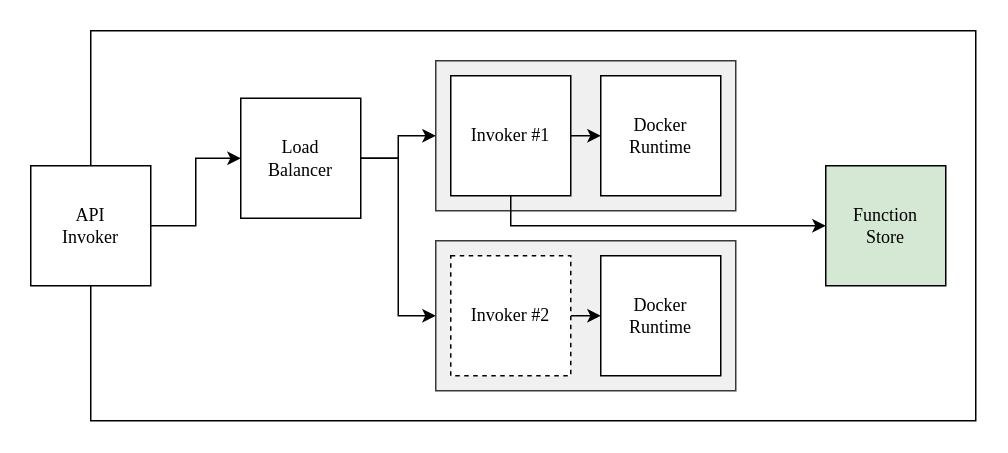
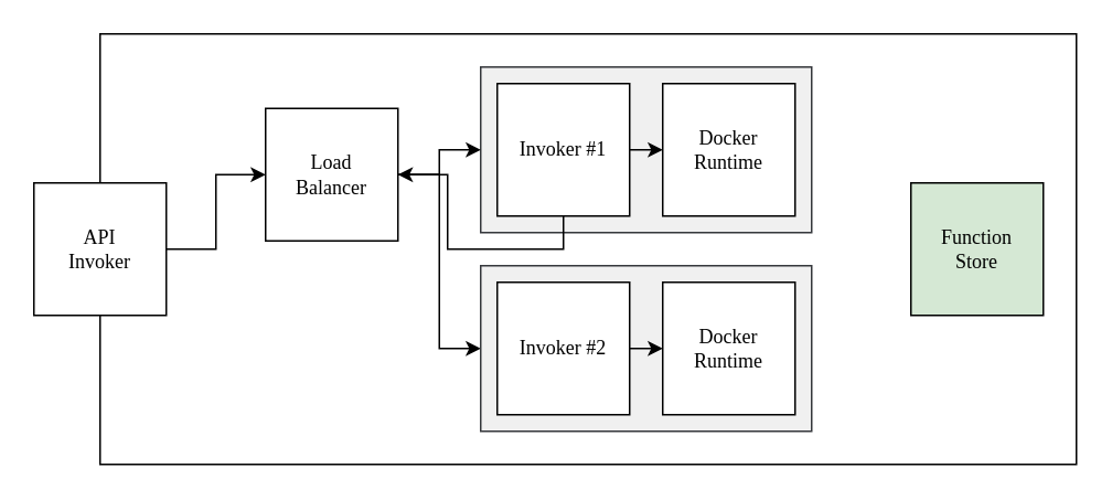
  <mxCell id="0" />
  <mxCell id="1" parent="0" />
  <mxCell id="2" value="" style="rounded=0;whiteSpace=wrap;html=1;fontFamily=Linux Biolinum O;" parent="1" vertex="1"><mxGeometry x="60" y="20" width="590" height="260" as="geometry" /></mxCell>
  <mxCell id="3" value="" style="rounded=0;whiteSpace=wrap;html=1;strokeColor=#36393d;fillColor=#f0f0f0;fontFamily=Linux Biolinum O;" parent="1" vertex="1"><mxGeometry x="290" y="40" width="200" height="100" as="geometry" /></mxCell>
  <mxCell id="4" style="edgeStyle=orthogonalEdgeStyle;rounded=0;orthogonalLoop=1;jettySize=auto;html=1;entryX=0;entryY=0.5;entryDx=0;entryDy=0;fontFamily=Linux Biolinum O;" parent="1" source="5" target="8" edge="1"><mxGeometry relative="1" as="geometry" /></mxCell>
  <mxCell id="5" value="&lt;div&gt;API&lt;/div&gt;&lt;div&gt;Invoker&lt;br&gt;&lt;/div&gt;" style="whiteSpace=wrap;html=1;aspect=fixed;fontFamily=Linux Biolinum O;" parent="1" vertex="1"><mxGeometry x="20" y="110" width="80" height="80" as="geometry" /></mxCell>
  <mxCell id="6" style="edgeStyle=orthogonalEdgeStyle;rounded=0;orthogonalLoop=1;jettySize=auto;html=1;exitX=1;exitY=0.5;exitDx=0;exitDy=0;entryX=0;entryY=0.5;entryDx=0;entryDy=0;fontFamily=Linux Biolinum O;" parent="1" source="8" target="3" edge="1"><mxGeometry relative="1" as="geometry"><mxPoint x="290" y="90" as="targetPoint" /></mxGeometry></mxCell>
  <mxCell id="7" style="edgeStyle=orthogonalEdgeStyle;rounded=0;orthogonalLoop=1;jettySize=auto;html=1;exitX=1;exitY=0.5;exitDx=0;exitDy=0;entryX=0;entryY=0.5;entryDx=0;entryDy=0;fontFamily=Linux Biolinum O;" parent="1" source="8" target="13" edge="1"><mxGeometry relative="1" as="geometry"><mxPoint x="240" y="120" as="targetPoint" /></mxGeometry></mxCell>
  <mxCell id="8" value="&lt;div&gt;Load&lt;/div&gt;&lt;div&gt;Balancer&lt;/div&gt;" style="whiteSpace=wrap;html=1;aspect=fixed;fontFamily=Linux Biolinum O;" parent="1" vertex="1"><mxGeometry x="160" y="65" width="80" height="80" as="geometry" /></mxCell>
  <mxCell id="9" style="edgeStyle=orthogonalEdgeStyle;rounded=0;orthogonalLoop=1;jettySize=auto;html=1;exitX=1;exitY=0.5;exitDx=0;exitDy=0;entryX=0;entryY=0.5;entryDx=0;entryDy=0;fontFamily=Linux Biolinum O;" parent="1" source="11" target="12" edge="1"><mxGeometry relative="1" as="geometry" /></mxCell>
- <mxCell id="10" style="edgeStyle=orthogonalEdgeStyle;rounded=0;orthogonalLoop=1;jettySize=auto;html=1;exitX=0.5;exitY=1;exitDx=0;exitDy=0;entryX=0;entryY=0.5;entryDx=0;entryDy=0;fontFamily=Linux Biolinum O;" parent="1" source="11" target="17" edge="1"><mxGeometry relative="1" as="geometry" /></mxCell>
+ <mxCell id="10" style="edgeStyle=orthogonalEdgeStyle;rounded=0;orthogonalLoop=1;jettySize=auto;html=1;exitX=0.5;exitY=1;exitDx=0;exitDy=0;fontFamily=Linux Biolinum O;" parent="1" source="11" target="8" edge="1"><mxGeometry relative="1" as="geometry" /></mxCell>
  <mxCell id="11" value="&lt;div&gt;Invoker #1&lt;/div&gt;" style="whiteSpace=wrap;html=1;aspect=fixed;fontFamily=Linux Biolinum O;" parent="1" vertex="1"><mxGeometry x="300" y="50" width="80" height="80" as="geometry" /></mxCell>
  <mxCell id="12" value="&lt;div&gt;Docker&lt;/div&gt;&lt;div&gt;Runtime&lt;/div&gt;" style="whiteSpace=wrap;html=1;aspect=fixed;fontFamily=Linux Biolinum O;" parent="1" vertex="1"><mxGeometry x="400" y="50" width="80" height="80" as="geometry" /></mxCell>
  <mxCell id="13" value="" style="rounded=0;whiteSpace=wrap;html=1;strokeColor=#36393d;fillColor=#f0f0f0;fontFamily=Linux Biolinum O;" parent="1" vertex="1"><mxGeometry x="290" y="160" width="200" height="100" as="geometry" /></mxCell>
  <mxCell id="14" style="edgeStyle=orthogonalEdgeStyle;rounded=0;orthogonalLoop=1;jettySize=auto;html=1;exitX=1;exitY=0.5;exitDx=0;exitDy=0;entryX=0;entryY=0.5;entryDx=0;entryDy=0;fontFamily=Linux Biolinum O;" parent="1" source="15" target="16" edge="1"><mxGeometry relative="1" as="geometry" /></mxCell>
- <mxCell id="15" value="&lt;div&gt;Invoker #2&lt;/div&gt;" style="whiteSpace=wrap;html=1;aspect=fixed;fontFamily=Linux Biolinum O;dashed=1;" parent="1" vertex="1"><mxGeometry x="300" y="170" width="80" height="80" as="geometry" /></mxCell>
+ <mxCell id="15" value="&lt;div&gt;Invoker #2&lt;/div&gt;" style="whiteSpace=wrap;html=1;aspect=fixed;fontFamily=Linux Biolinum O;" parent="1" vertex="1"><mxGeometry x="300" y="170" width="80" height="80" as="geometry" /></mxCell>
  <mxCell id="16" value="&lt;div&gt;Docker&lt;/div&gt;&lt;div&gt;Runtime&lt;/div&gt;" style="whiteSpace=wrap;html=1;aspect=fixed;fontFamily=Linux Biolinum O;" parent="1" vertex="1"><mxGeometry x="400" y="170" width="80" height="80" as="geometry" /></mxCell>
  <mxCell id="17" value="Function&lt;br&gt;Store" style="whiteSpace=wrap;html=1;aspect=fixed;fontFamily=Linux Biolinum O;fillColor=#d5e8d4;" parent="1" vertex="1"><mxGeometry x="550" y="110" width="80" height="80" as="geometry" /></mxCell>
